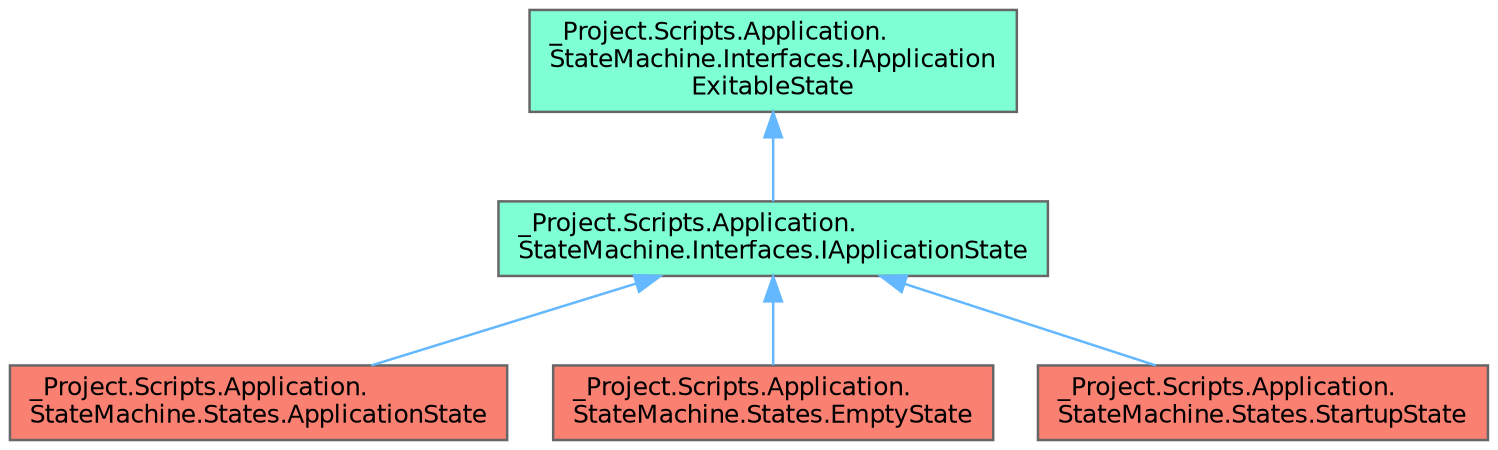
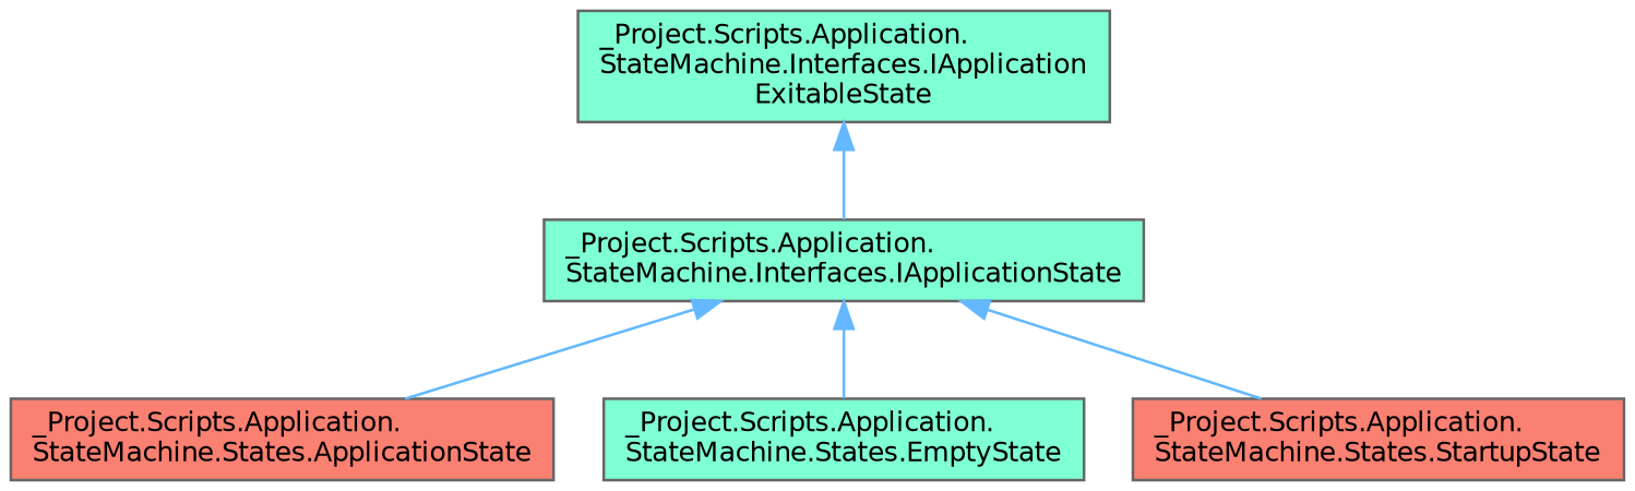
  digraph {
    rankdir=TB
    fontname="DejaVu Sans"
    node [color=grey40 fillcolor=aquamarine fontname="DejaVu Sans" fontsize=10 shape=box style=filled]
    edge [color=steelblue1 dir=back fontname="DejaVu Sans" fontsize=10 labelfontname=Helvetica labelfontsize=10 style=solid]
    n1 [height=0.2 label="_Project.Scripts.Application.\lStateMachine.Interfaces.IApplication\lExitableState" width=0.4]
    n2 [height=0.2 label="_Project.Scripts.Application.\lStateMachine.Interfaces.IApplicationState" width=0.4]
    n3 [fillcolor=salmon height=0.2 label="_Project.Scripts.Application.\lStateMachine.States.ApplicationState" width=0.4]
-   n4 [fillcolor=salmon height=0.2 label="_Project.Scripts.Application.\lStateMachine.States.EmptyState" width=0.4]
+   n4 [height=0.2 label="_Project.Scripts.Application.\lStateMachine.States.EmptyState" width=0.4]
    n5 [fillcolor=salmon height=0.2 label="_Project.Scripts.Application.\lStateMachine.States.StartupState" width=0.4]
    n1 -> n2
    n2 -> n3
    n2 -> n4
    n2 -> n5
  }
